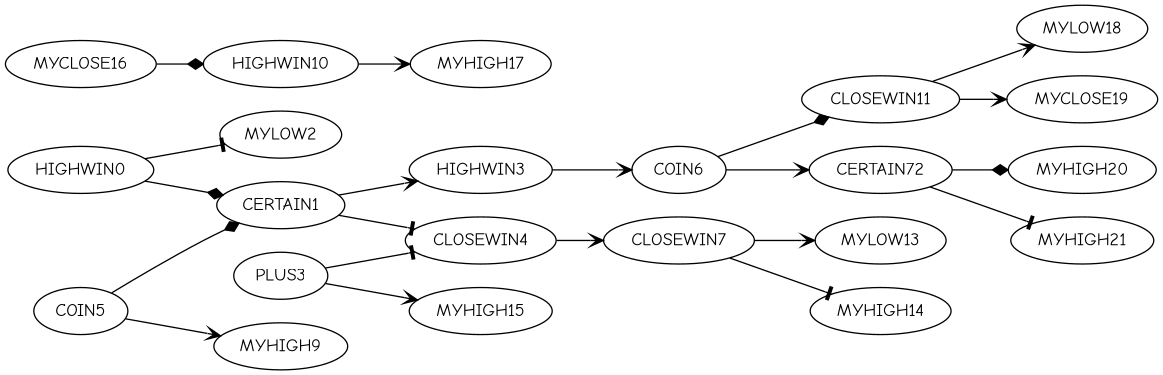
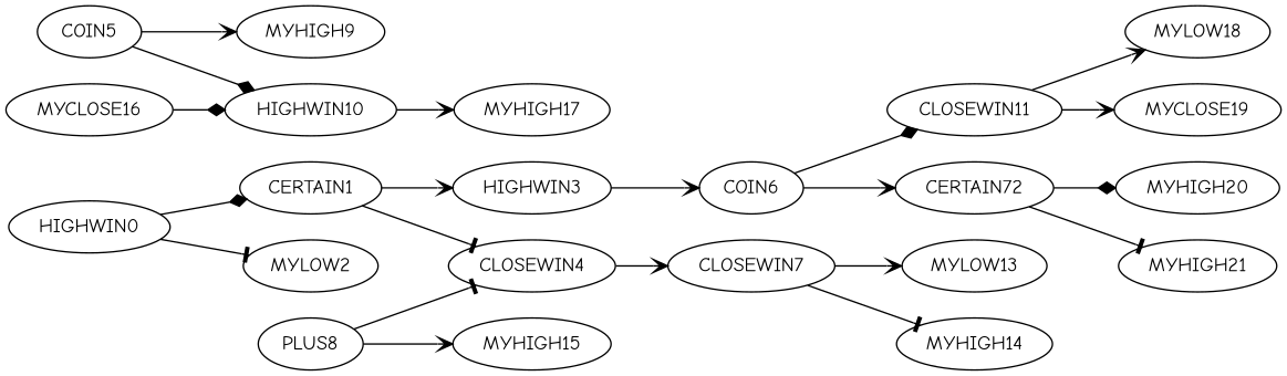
  digraph {
    fontname="Comic Neue"
    rankdir=LR
    node [fontname="Comic Neue"]
    edge [arrowhead=vee fontname="Comic Neue"]
    HIGHWIN0
    CERTAIN1
    MYLOW2
    HIGHWIN3
    CLOSEWIN4
    COIN6
    CLOSEWIN7
    COIN5
    MYHIGH9
    HIGHWIN10
    CLOSEWIN11
    n12 [label=CERTAIN72]
    MYLOW13
    MYHIGH14
-   PLUS8 [label=PLUS3]
+   PLUS8
    MYHIGH15
    MYHIGH17
    MYLOW18
    MYCLOSE19
    MYHIGH20
    MYHIGH21
    MYCLOSE16
    HIGHWIN0 -> CERTAIN1 [arrowhead=diamond]
    HIGHWIN0 -> MYLOW2 [arrowhead=tee]
    CERTAIN1 -> HIGHWIN3
    CERTAIN1 -> CLOSEWIN4 [arrowhead=tee]
    HIGHWIN3 -> COIN6
    CLOSEWIN4 -> CLOSEWIN7
    COIN6 -> CLOSEWIN11 [arrowhead=diamond]
    COIN6 -> n12
    CLOSEWIN7 -> MYLOW13
    CLOSEWIN7 -> MYHIGH14 [arrowhead=tee]
    COIN5 -> MYHIGH9
-   COIN5 -> CERTAIN1 [arrowhead=diamond]
+   COIN5 -> HIGHWIN10 [arrowhead=diamond]
    HIGHWIN10 -> MYHIGH17
    CLOSEWIN11 -> MYLOW18
    CLOSEWIN11 -> MYCLOSE19
    n12 -> MYHIGH20 [arrowhead=diamond]
    n12 -> MYHIGH21 [arrowhead=tee]
    PLUS8 -> CLOSEWIN4 [arrowhead=tee]
    PLUS8 -> MYHIGH15
    MYCLOSE16 -> HIGHWIN10 [arrowhead=diamond]
  }
